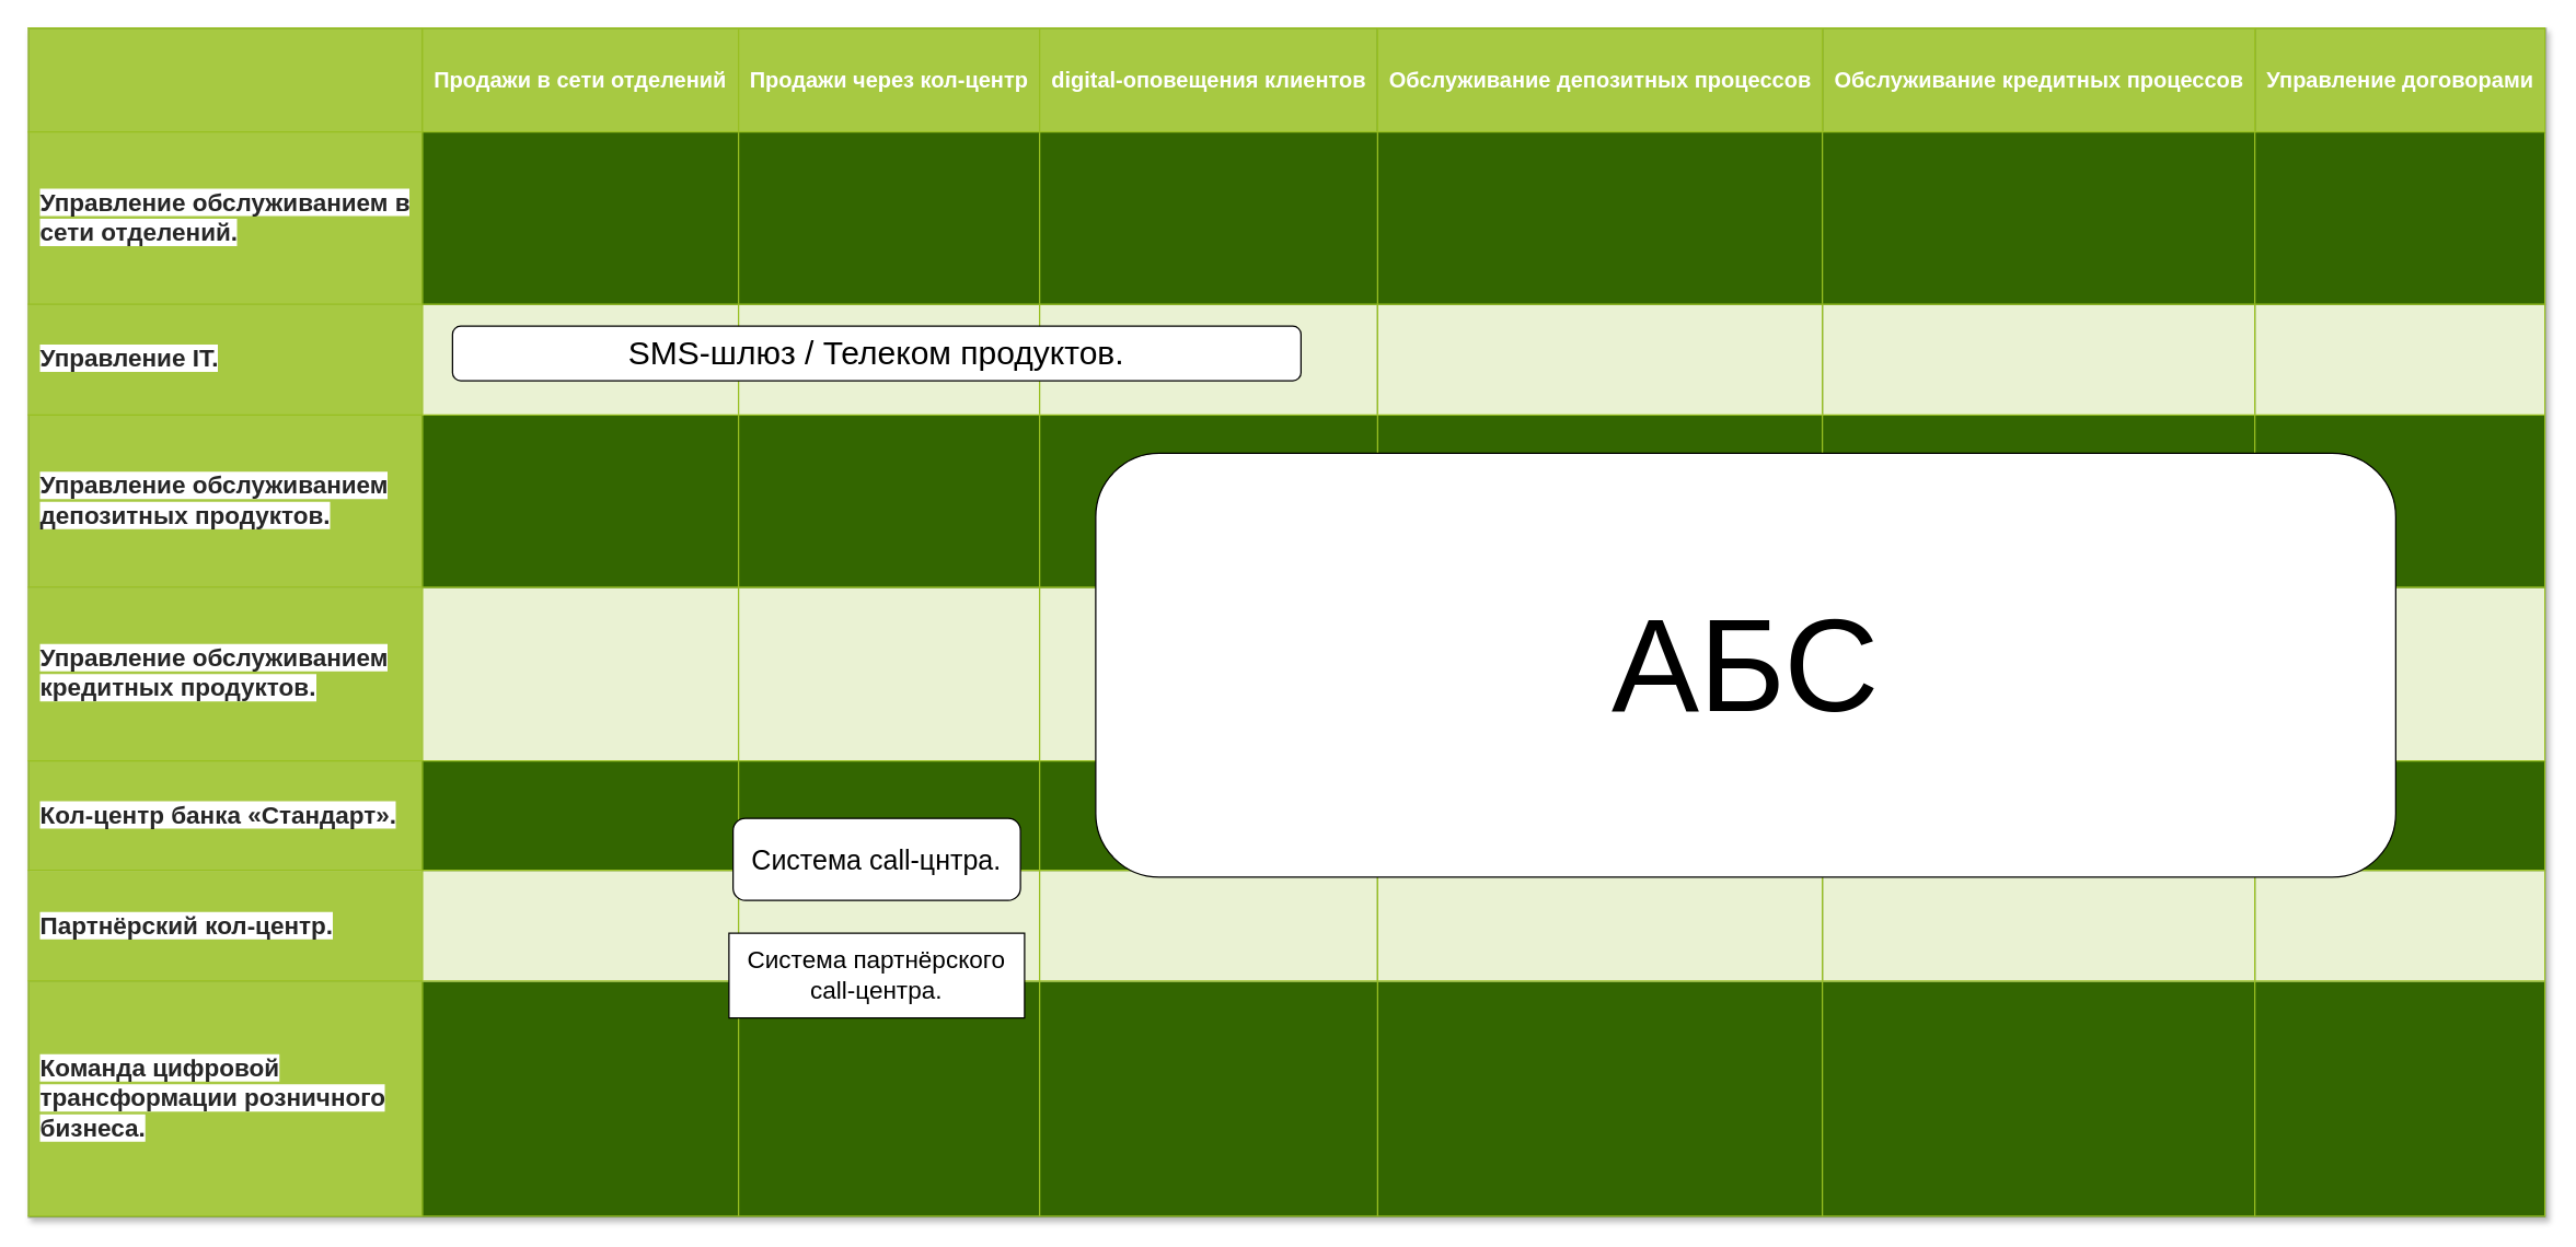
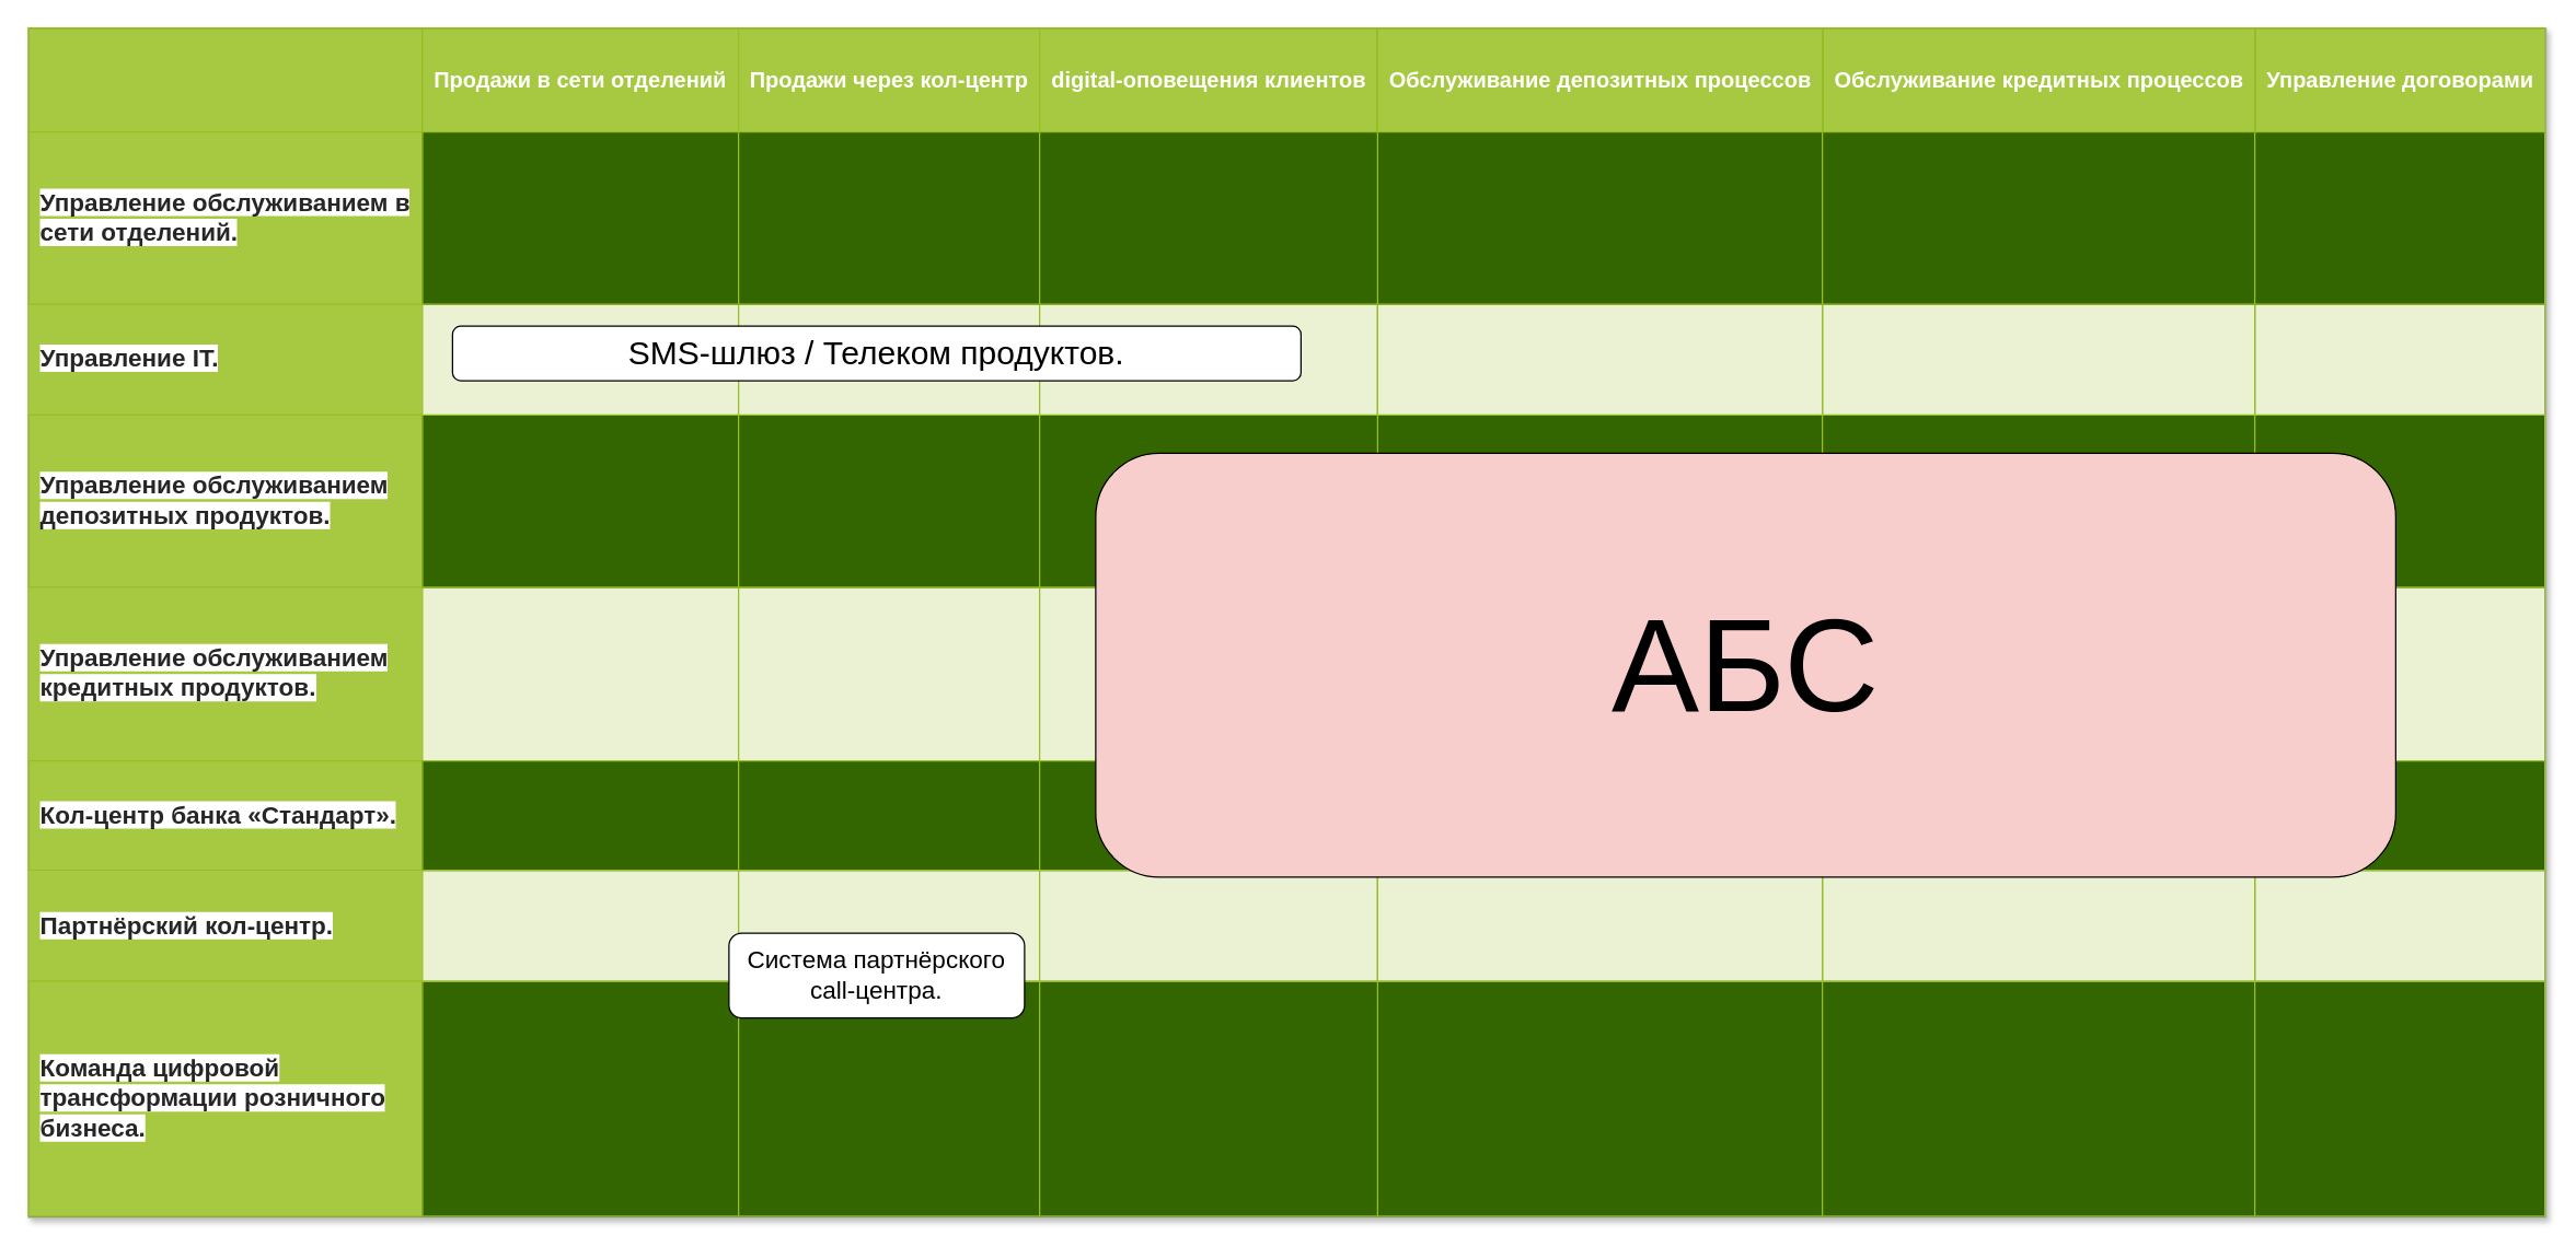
  <mxCell id="0" />
  <mxCell id="1" parent="0" />
  <mxCell id="2" value="&lt;table border=&quot;1&quot; width=&quot;100%&quot; cellpadding=&quot;8&quot; style=&quot;width: 100% ; height: 100% ; border-collapse: collapse&quot;&gt;&lt;tbody&gt;&lt;tr style=&quot;background-color: rgb(167, 201, 66); color: rgb(255, 255, 255); border: 1px solid rgb(152, 191, 33);&quot;&gt;&lt;th&gt;&lt;br&gt;&lt;/th&gt;&lt;th&gt;&lt;span style=&quot;font-size: 16px;&quot;&gt;Продажи в сети отделений&lt;/span&gt;&lt;br&gt;&lt;/th&gt;&lt;th&gt;&lt;span style=&quot;font-size: 16px;&quot;&gt;Продажи через кол-центр&lt;/span&gt;&lt;br&gt;&lt;/th&gt;&lt;th&gt;&lt;span style=&quot;font-size: 16px;&quot;&gt;digital-оповещения клиентов&lt;/span&gt;&lt;br&gt;&lt;/th&gt;&lt;th&gt;&lt;span style=&quot;font-size: 16px;&quot;&gt;Обслуживание депозитных процессов&lt;/span&gt;&lt;br&gt;&lt;/th&gt;&lt;td&gt;&lt;b&gt;&lt;font style=&quot;font-size: 16px;&quot;&gt;Обслуживание кредитных процессов&lt;/font&gt;&lt;/b&gt;&lt;/td&gt;&lt;th&gt;&lt;font style=&quot;font-size: 16px;&quot;&gt;Управление договорами&lt;/font&gt;&lt;/th&gt;&lt;/tr&gt;&lt;tr style=&quot;border: 1px solid rgb(152, 191, 33);&quot;&gt;&lt;td style=&quot;background-color: rgb(167, 201, 66); color: rgb(255, 255, 255); border: 1px solid rgb(152, 191, 33);&quot;&gt;&lt;div style=&quot;&quot;&gt;&lt;strong style=&quot;box-sizing: inherit; color: rgba(0, 0, 0, 0.85); font-family: &amp;quot;YS Text&amp;quot;, sans-serif; font-size: 18px; white-space: pre-line; background-color: rgb(255, 255, 255);&quot;&gt;Управление обслуживанием в сети отделений.&lt;/strong&gt;&lt;br&gt;&lt;/div&gt;&lt;/td&gt;&lt;td style=&quot;&quot;&gt;&lt;/td&gt;&lt;td style=&quot;&quot;&gt;&lt;/td&gt;&lt;td style=&quot;&quot;&gt;&lt;font style=&quot;font-size: 16px;&quot;&gt;&lt;br&gt;&lt;/font&gt;&lt;/td&gt;&lt;td style=&quot;&quot;&gt;&lt;font style=&quot;font-size: 16px;&quot;&gt;&lt;br&gt;&lt;/font&gt;&lt;/td&gt;&lt;td&gt;&lt;font style=&quot;font-size: 16px;&quot;&gt;&lt;br&gt;&lt;/font&gt;&lt;/td&gt;&lt;td style=&quot;&quot;&gt;&lt;font style=&quot;font-size: 16px;&quot;&gt;&lt;br&gt;&lt;/font&gt;&lt;/td&gt;&lt;/tr&gt;&lt;tr style=&quot;background-color: rgb(234, 242, 211); border: 1px solid rgb(152, 191, 33);&quot;&gt;&lt;td style=&quot;background-color: rgb(167, 201, 66); color: rgb(255, 255, 255); border: 1px solid rgb(152, 191, 33);&quot;&gt;&lt;strong style=&quot;box-sizing: inherit; color: rgba(0, 0, 0, 0.85); font-family: &amp;quot;YS Text&amp;quot;, sans-serif; font-size: 18px; white-space: pre-line; background-color: rgb(255, 255, 255);&quot;&gt;Управление IT.&lt;/strong&gt;&lt;br&gt;&lt;/td&gt;&lt;td style=&quot;&quot;&gt;&lt;/td&gt;&lt;td style=&quot;&quot;&gt;&lt;/td&gt;&lt;td style=&quot;&quot;&gt;&lt;span style=&quot;background-color: rgb(255, 255, 255);&quot;&gt;&lt;font style=&quot;font-size: 16px;&quot;&gt;&lt;br&gt;&lt;/font&gt;&lt;/span&gt;&lt;/td&gt;&lt;td style=&quot;&quot;&gt;&lt;span style=&quot;background-color: rgb(255, 255, 255);&quot;&gt;&lt;font style=&quot;font-size: 16px;&quot;&gt;&lt;br&gt;&lt;/font&gt;&lt;/span&gt;&lt;/td&gt;&lt;td&gt;&lt;span style=&quot;background-color: rgb(255, 255, 255);&quot;&gt;&lt;font style=&quot;font-size: 16px;&quot;&gt;&lt;br&gt;&lt;/font&gt;&lt;/span&gt;&lt;/td&gt;&lt;td style=&quot;&quot;&gt;&lt;font style=&quot;font-size: 16px;&quot;&gt;&lt;br&gt;&lt;/font&gt;&lt;/td&gt;&lt;/tr&gt;&lt;tr style=&quot;border: 1px solid rgb(152, 191, 33);&quot;&gt;&lt;td style=&quot;background-color: rgb(167, 201, 66); color: rgb(255, 255, 255); border: 1px solid rgb(152, 191, 33);&quot;&gt;&lt;div style=&quot;&quot;&gt;&lt;strong style=&quot;box-sizing: inherit; color: rgba(0, 0, 0, 0.85); font-family: &amp;quot;YS Text&amp;quot;, sans-serif; font-size: 18px; white-space: pre-line; background-color: rgb(255, 255, 255);&quot;&gt;Управление обслуживанием депозитных продуктов.&lt;/strong&gt;&lt;br&gt;&lt;/div&gt;&lt;/td&gt;&lt;td style=&quot;&quot;&gt;&lt;/td&gt;&lt;td style=&quot;&quot;&gt;&lt;/td&gt;&lt;td style=&quot;&quot;&gt;&lt;font style=&quot;font-size: 16px;&quot;&gt;&lt;br&gt;&lt;/font&gt;&lt;/td&gt;&lt;td style=&quot;&quot;&gt;&lt;font style=&quot;font-size: 16px;&quot;&gt;&lt;br&gt;&lt;/font&gt;&lt;/td&gt;&lt;td&gt;&lt;font style=&quot;font-size: 16px;&quot;&gt;&lt;br&gt;&lt;/font&gt;&lt;/td&gt;&lt;td style=&quot;&quot;&gt;&lt;font style=&quot;font-size: 16px;&quot;&gt;&lt;br&gt;&lt;/font&gt;&lt;/td&gt;&lt;/tr&gt;&lt;tr style=&quot;background-color: rgb(234, 242, 211); border: 1px solid rgb(152, 191, 33);&quot;&gt;&lt;td style=&quot;background-color: rgb(167, 201, 66); color: rgb(255, 255, 255); border: 1px solid rgb(152, 191, 33);&quot;&gt;&lt;div style=&quot;&quot;&gt;&lt;strong style=&quot;box-sizing: inherit; color: rgba(0, 0, 0, 0.85); font-family: &amp;quot;YS Text&amp;quot;, sans-serif; font-size: 18px; white-space: pre-line; background-color: rgb(255, 255, 255);&quot;&gt;Управление обслуживанием кредитных продуктов.&lt;/strong&gt;&lt;br&gt;&lt;/div&gt;&lt;/td&gt;&lt;td style=&quot;&quot;&gt;&lt;/td&gt;&lt;td style=&quot;&quot;&gt;&lt;/td&gt;&lt;td style=&quot;&quot;&gt;&lt;font style=&quot;font-size: 16px;&quot;&gt;&lt;br&gt;&lt;/font&gt;&lt;/td&gt;&lt;td style=&quot;&quot;&gt;&lt;font style=&quot;font-size: 16px;&quot;&gt;&lt;br&gt;&lt;/font&gt;&lt;/td&gt;&lt;td&gt;&lt;font style=&quot;font-size: 16px;&quot;&gt;&lt;br&gt;&lt;/font&gt;&lt;/td&gt;&lt;td style=&quot;&quot;&gt;&lt;font style=&quot;font-size: 16px;&quot;&gt;&lt;br&gt;&lt;/font&gt;&lt;/td&gt;&lt;/tr&gt;&lt;tr style=&quot;border: 1px solid rgb(152, 191, 33);&quot;&gt;&lt;td style=&quot;background-color: rgb(167, 201, 66); color: rgb(255, 255, 255); border: 1px solid rgb(152, 191, 33);&quot;&gt;&lt;strong style=&quot;box-sizing: inherit; color: rgba(0, 0, 0, 0.85); font-family: &amp;quot;YS Text&amp;quot;, sans-serif; font-size: 18px; white-space: pre-line; background-color: rgb(255, 255, 255);&quot;&gt;Кол-центр банка «Стандарт».&lt;/strong&gt;&lt;/td&gt;&lt;td style=&quot;&quot;&gt;&lt;font style=&quot;font-size: 16px;&quot;&gt;&lt;br&gt;&lt;/font&gt;&lt;/td&gt;&lt;td style=&quot;&quot;&gt;&lt;font style=&quot;font-size: 16px;&quot;&gt;&lt;br&gt;&lt;/font&gt;&lt;/td&gt;&lt;td style=&quot;&quot;&gt;&lt;font style=&quot;font-size: 16px;&quot;&gt;&lt;br&gt;&lt;/font&gt;&lt;/td&gt;&lt;td style=&quot;&quot;&gt;&lt;font style=&quot;font-size: 16px;&quot;&gt;&lt;br&gt;&lt;/font&gt;&lt;/td&gt;&lt;td&gt;&lt;font style=&quot;font-size: 16px;&quot;&gt;&lt;br&gt;&lt;/font&gt;&lt;/td&gt;&lt;td style=&quot;&quot;&gt;&lt;font style=&quot;font-size: 16px;&quot;&gt;&lt;br&gt;&lt;/font&gt;&lt;/td&gt;&lt;/tr&gt;&lt;tr style=&quot;background-color: rgb(234, 242, 211); border: 1px solid rgb(152, 191, 33);&quot;&gt;&lt;td style=&quot;background-color: rgb(167, 201, 66); color: rgb(255, 255, 255); border: 1px solid rgb(152, 191, 33);&quot;&gt;&lt;strong style=&quot;box-sizing: inherit; color: rgba(0, 0, 0, 0.85); font-family: &amp;quot;YS Text&amp;quot;, sans-serif; font-size: 18px; white-space: pre-line; background-color: rgb(255, 255, 255);&quot;&gt;Партнёрский кол-центр.&lt;/strong&gt;&lt;/td&gt;&lt;td style=&quot;&quot;&gt;&lt;span style=&quot;background-color: rgb(255, 255, 255);&quot;&gt;&lt;font style=&quot;font-size: 16px;&quot;&gt;&lt;br&gt;&lt;/font&gt;&lt;/span&gt;&lt;/td&gt;&lt;td style=&quot;&quot;&gt;&lt;span style=&quot;background-color: rgb(255, 255, 255);&quot;&gt;&lt;font style=&quot;font-size: 16px;&quot;&gt;&lt;br&gt;&lt;/font&gt;&lt;/span&gt;&lt;/td&gt;&lt;td style=&quot;&quot;&gt;&lt;span style=&quot;background-color: rgb(255, 255, 255);&quot;&gt;&lt;font style=&quot;font-size: 16px;&quot;&gt;&lt;br&gt;&lt;/font&gt;&lt;/span&gt;&lt;/td&gt;&lt;td style=&quot;&quot;&gt;&lt;span style=&quot;background-color: rgb(255, 255, 255);&quot;&gt;&lt;font style=&quot;font-size: 16px;&quot;&gt;&lt;br&gt;&lt;/font&gt;&lt;/span&gt;&lt;/td&gt;&lt;td&gt;&lt;span style=&quot;background-color: rgb(255, 255, 255);&quot;&gt;&lt;font style=&quot;font-size: 16px;&quot;&gt;&lt;br&gt;&lt;/font&gt;&lt;/span&gt;&lt;/td&gt;&lt;td style=&quot;&quot;&gt;&lt;font style=&quot;font-size: 16px;&quot;&gt;&lt;br&gt;&lt;/font&gt;&lt;/td&gt;&lt;/tr&gt;&lt;tr style=&quot;border: 1px solid rgb(152, 191, 33);&quot;&gt;&lt;td style=&quot;background-color: rgb(167, 201, 66); color: rgb(255, 255, 255); border: 1px solid rgb(152, 191, 33);&quot;&gt;&lt;div style=&quot;&quot;&gt;&lt;strong style=&quot;box-sizing: inherit; color: rgba(0, 0, 0, 0.85); font-family: &amp;quot;YS Text&amp;quot;, sans-serif; font-size: 18px; white-space: pre-line; background-color: rgb(255, 255, 255);&quot;&gt;Команда цифровой трансформации розничного бизнеса.&lt;/strong&gt;&lt;br&gt;&lt;/div&gt;&lt;/td&gt;&lt;td&gt;&lt;font style=&quot;font-size: 16px;&quot;&gt;&lt;br&gt;&lt;/font&gt;&lt;/td&gt;&lt;td&gt;&lt;font style=&quot;font-size: 16px;&quot;&gt;&lt;br&gt;&lt;/font&gt;&lt;/td&gt;&lt;td&gt;&lt;font style=&quot;font-size: 16px;&quot;&gt;&lt;br&gt;&lt;/font&gt;&lt;/td&gt;&lt;td&gt;&lt;font style=&quot;font-size: 16px;&quot;&gt;&lt;br&gt;&lt;/font&gt;&lt;/td&gt;&lt;td&gt;&lt;font style=&quot;font-size: 16px;&quot;&gt;&lt;br&gt;&lt;/font&gt;&lt;/td&gt;&lt;td&gt;&lt;font style=&quot;font-size: 16px;&quot;&gt;&lt;br&gt;&lt;/font&gt;&lt;/td&gt;&lt;/tr&gt;&lt;/tbody&gt;&lt;/table&gt;" style="text;html=1;strokeColor=#c0c0c0;fillColor=#336600;overflow=fill;rounded=0;shadow=1;fontSize=14;fontColor=#000000;" vertex="1" parent="1"><mxGeometry x="20" y="20" width="1840" height="870" as="geometry" /></mxCell>
  <mxCell id="3" value="" style="rounded=1;whiteSpace=wrap;html=1;" vertex="1" parent="1"><mxGeometry x="870" y="390" width="120" height="60" as="geometry" /></mxCell>
  <mxCell id="4" value="SMS-шлюз / Телеком продуктов." style="rounded=1;whiteSpace=wrap;html=1;fontSize=24;" vertex="1" parent="1"><mxGeometry x="330" y="238" width="620" height="40" as="geometry" /></mxCell>
- <mxCell id="5" value="&lt;font style=&quot;font-size: 96px;&quot;&gt;АБС&lt;/font&gt;" style="rounded=1;whiteSpace=wrap;html=1;" vertex="1" parent="1"><mxGeometry x="800" y="331" width="950" height="310" as="geometry" /></mxCell>
- <mxCell id="6" value="&lt;font style=&quot;font-size: 20px;&quot;&gt;Система call-цнтра.&lt;/font&gt;" style="rounded=1;whiteSpace=wrap;html=1;" vertex="1" parent="1"><mxGeometry x="535" y="598" width="210" height="60" as="geometry" /></mxCell>
- <mxCell id="7" value="Система партнёрского call-центра." style="whiteSpace=wrap;html=1;fontSize=18;rounded=0;" vertex="1" parent="1"><mxGeometry x="532" y="682" width="216" height="62" as="geometry" /></mxCell>
+ <mxCell id="5" value="&lt;font style=&quot;font-size: 96px;&quot;&gt;АБС&lt;/font&gt;" style="rounded=1;whiteSpace=wrap;html=1;fillColor=#f8cecc;" vertex="1" parent="1"><mxGeometry x="800" y="331" width="950" height="310" as="geometry" /></mxCell>
+ <mxCell id="7" value="Система партнёрского call-центра." style="rounded=1;whiteSpace=wrap;html=1;fontSize=18;" vertex="1" parent="1"><mxGeometry x="532" y="682" width="216" height="62" as="geometry" /></mxCell>
